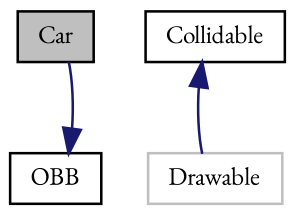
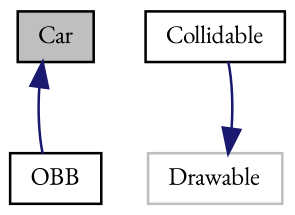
  digraph {
    fontname="EB Garamond"
    node [color=black fillcolor=white fontname="EB Garamond" fontsize=10 shape=record style=filled]
    edge [color=midnightblue dir=back fontname="EB Garamond" fontsize=10 labelfontname=Helvetica labelfontsize=10 style=solid]
    n1 [fillcolor=grey75 fontcolor=black height=0.2 label=Car width=0.4]
    n2 [height=0.2 label=OBB width=0.4]
    n3 [height=0.2 label=Collidable width=0.4]
    n4 [color=grey75 height=0.2 label=Drawable width=0.4]
-   n2 -> n1
-   n3 -> n4
+   n1 -> n2
+   n4 -> n3
  }
